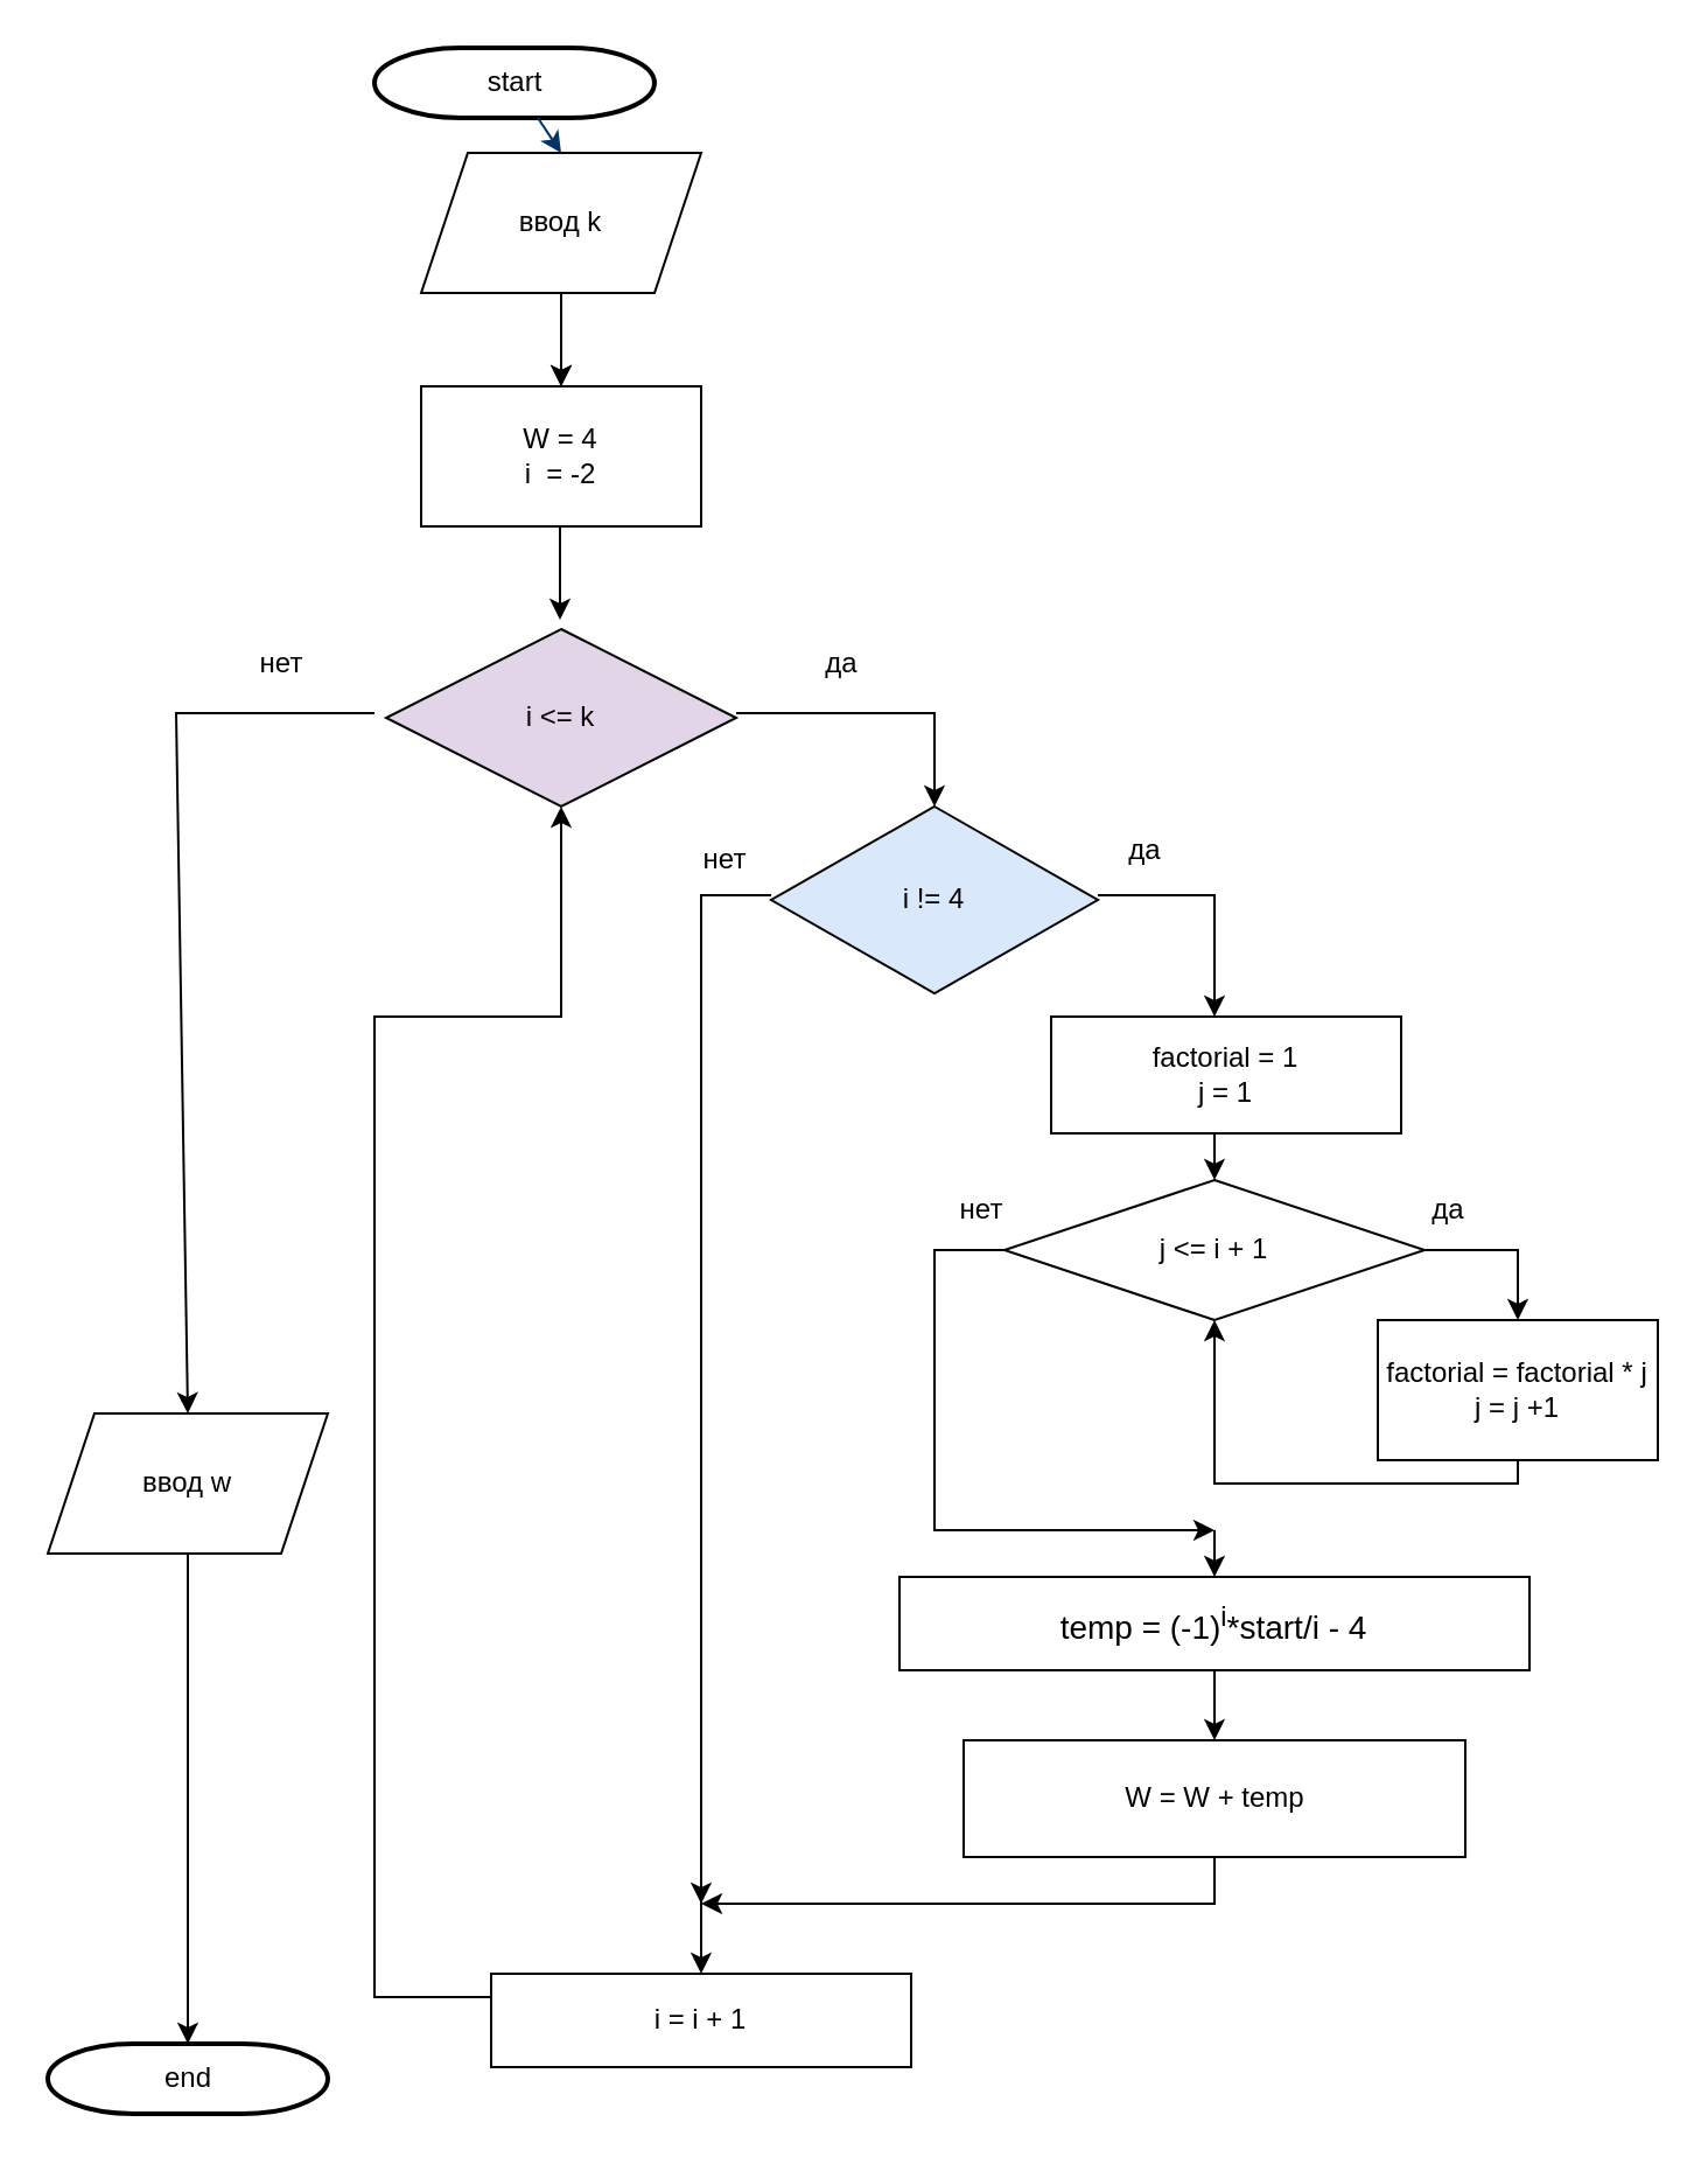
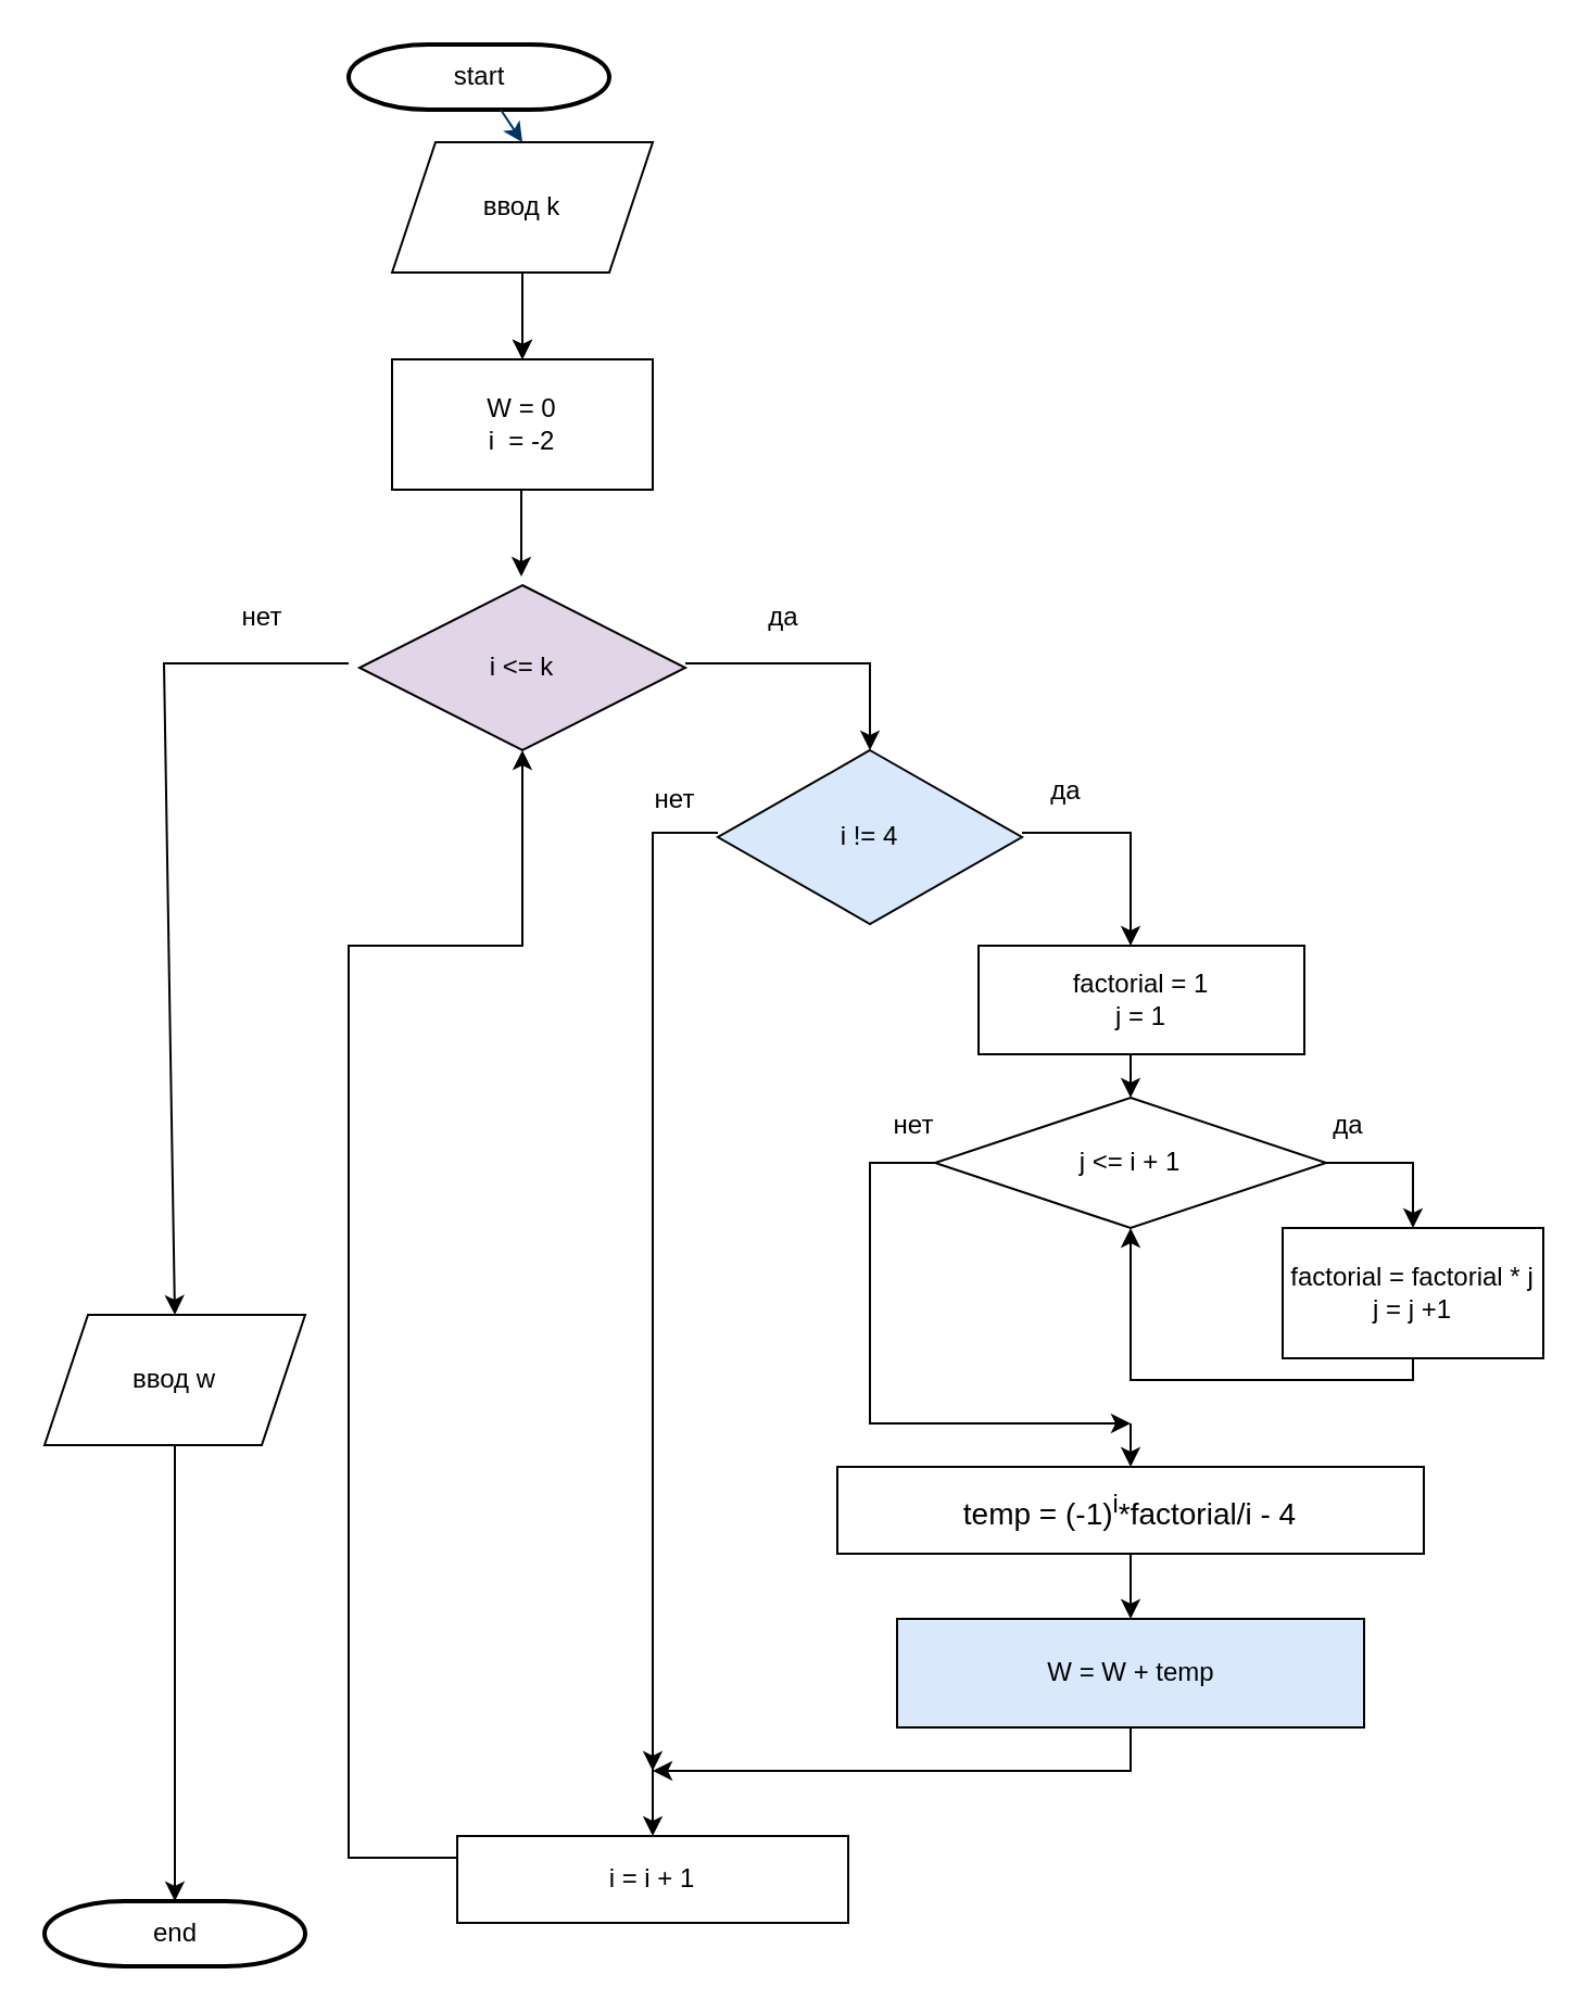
  <mxCell id="0" />
  <mxCell id="1" parent="0" />
  <mxCell id="2" value="start" style="shape=mxgraph.flowchart.terminator;strokeWidth=2;gradientColor=none;gradientDirection=north;fontStyle=0;html=1;" parent="1" vertex="1"><mxGeometry x="160" y="20" width="120" height="30" as="geometry" /></mxCell>
  <mxCell id="3" style="fontStyle=1;strokeColor=#003366;strokeWidth=1;html=1;" parent="1" source="2" edge="1"><mxGeometry relative="1" as="geometry"><mxPoint x="240" y="65" as="targetPoint" /></mxGeometry></mxCell>
  <mxCell id="4" value="end" style="shape=mxgraph.flowchart.terminator;strokeWidth=2;gradientColor=none;gradientDirection=north;fontStyle=0;html=1;" parent="1" vertex="1"><mxGeometry x="20" y="875" width="120" height="30" as="geometry" /></mxCell>
  <mxCell id="5" value="" style="edgeStyle=orthogonalEdgeStyle;rounded=0;orthogonalLoop=1;jettySize=auto;html=1;dashed=1;" parent="1" source="6" target="8" edge="1"><mxGeometry relative="1" as="geometry" /></mxCell>
  <mxCell id="6" value="ввод k" style="shape=parallelogram;perimeter=parallelogramPerimeter;whiteSpace=wrap;html=1;fixedSize=1;" parent="1" vertex="1"><mxGeometry x="180" y="65" width="120" height="60" as="geometry" /></mxCell>
  <mxCell id="7" value="" style="endArrow=classic;html=1;rounded=0;" parent="1" edge="1"><mxGeometry width="50" height="50" relative="1" as="geometry"><mxPoint x="240" y="125" as="sourcePoint" /><mxPoint x="240" y="165" as="targetPoint" /></mxGeometry></mxCell>
- <mxCell id="8" value="W = 4&lt;div&gt;i&amp;nbsp; = -2&lt;/div&gt;" style="rounded=0;whiteSpace=wrap;html=1;" parent="1" vertex="1"><mxGeometry x="180" y="165" width="120" height="60" as="geometry" /></mxCell>
+ <mxCell id="8" value="W = 0&lt;div&gt;i&amp;nbsp; = -2&lt;/div&gt;" style="rounded=0;whiteSpace=wrap;html=1;" parent="1" vertex="1"><mxGeometry x="180" y="165" width="120" height="60" as="geometry" /></mxCell>
  <mxCell id="9" value="" style="endArrow=classic;html=1;rounded=0;" parent="1" edge="1"><mxGeometry width="50" height="50" relative="1" as="geometry"><mxPoint x="239.5" y="225" as="sourcePoint" /><mxPoint x="239.5" y="265" as="targetPoint" /></mxGeometry></mxCell>
  <mxCell id="10" value="i &amp;lt;= k" style="rhombus;whiteSpace=wrap;html=1;fillColor=#e1d5e7;" parent="1" vertex="1"><mxGeometry x="165" y="269" width="150" height="76" as="geometry" /></mxCell>
  <mxCell id="11" value="" style="endArrow=classic;html=1;rounded=0;" parent="1" edge="1"><mxGeometry width="50" height="50" relative="1" as="geometry"><mxPoint x="315" y="305" as="sourcePoint" /><mxPoint x="400" y="345" as="targetPoint" /><Array as="points"><mxPoint x="400" y="305" /></Array></mxGeometry></mxCell>
  <mxCell id="12" value="" style="endArrow=classic;html=1;rounded=0;" parent="1" edge="1"><mxGeometry width="50" height="50" relative="1" as="geometry"><mxPoint x="160" y="305" as="sourcePoint" /><mxPoint x="80" y="605" as="targetPoint" /><Array as="points"><mxPoint x="75" y="305" /></Array></mxGeometry></mxCell>
  <mxCell id="13" value="ввод w" style="shape=parallelogram;perimeter=parallelogramPerimeter;whiteSpace=wrap;html=1;fixedSize=1;" parent="1" vertex="1"><mxGeometry x="20" y="605" width="120" height="60" as="geometry" /></mxCell>
  <mxCell id="14" value="" style="endArrow=classic;html=1;rounded=0;" parent="1" edge="1"><mxGeometry width="50" height="50" relative="1" as="geometry"><mxPoint x="80" y="665" as="sourcePoint" /><mxPoint x="80" y="875" as="targetPoint" /><Array as="points" /></mxGeometry></mxCell>
  <mxCell id="15" value="нет" style="text;html=1;align=center;verticalAlign=middle;resizable=0;points=[];autosize=1;strokeColor=none;fillColor=none;" parent="1" vertex="1"><mxGeometry x="100" y="269" width="40" height="30" as="geometry" /></mxCell>
  <mxCell id="16" value="да" style="text;html=1;align=center;verticalAlign=middle;resizable=0;points=[];autosize=1;strokeColor=none;fillColor=none;" parent="1" vertex="1"><mxGeometry x="340" y="269" width="40" height="30" as="geometry" /></mxCell>
  <mxCell id="17" value="i != 4" style="rhombus;whiteSpace=wrap;html=1;fillColor=#dae8fc;" parent="1" vertex="1"><mxGeometry x="330" y="345" width="140" height="80" as="geometry" /></mxCell>
  <mxCell id="18" value="нет" style="text;html=1;align=center;verticalAlign=middle;resizable=0;points=[];autosize=1;strokeColor=none;fillColor=none;" parent="1" vertex="1"><mxGeometry x="290" y="353" width="40" height="30" as="geometry" /></mxCell>
  <mxCell id="19" value="" style="endArrow=classic;html=1;rounded=0;" parent="1" edge="1"><mxGeometry width="50" height="50" relative="1" as="geometry"><mxPoint x="470" y="383" as="sourcePoint" /><mxPoint x="520" y="435" as="targetPoint" /><Array as="points"><mxPoint x="520" y="383" /></Array></mxGeometry></mxCell>
  <mxCell id="20" value="да" style="text;html=1;align=center;verticalAlign=middle;resizable=0;points=[];autosize=1;strokeColor=none;fillColor=none;" parent="1" vertex="1"><mxGeometry x="470" y="349" width="40" height="30" as="geometry" /></mxCell>
  <mxCell id="21" value="factorial = 1&lt;div&gt;j = 1&lt;/div&gt;" style="rounded=0;whiteSpace=wrap;html=1;" parent="1" vertex="1"><mxGeometry x="450" y="435" width="150" height="50" as="geometry" /></mxCell>
  <mxCell id="22" value="" style="endArrow=classic;html=1;rounded=0;" parent="1" edge="1"><mxGeometry width="50" height="50" relative="1" as="geometry"><mxPoint x="520" y="485" as="sourcePoint" /><mxPoint x="520" y="505" as="targetPoint" /></mxGeometry></mxCell>
  <mxCell id="23" value="j &amp;lt;= i + 1" style="rhombus;whiteSpace=wrap;html=1;" parent="1" vertex="1"><mxGeometry x="430" y="505" width="180" height="60" as="geometry" /></mxCell>
  <mxCell id="24" value="" style="endArrow=classic;html=1;rounded=0;" parent="1" edge="1"><mxGeometry width="50" height="50" relative="1" as="geometry"><mxPoint x="610" y="535" as="sourcePoint" /><mxPoint x="650" y="565" as="targetPoint" /><Array as="points"><mxPoint x="650" y="535" /></Array></mxGeometry></mxCell>
  <mxCell id="25" value="factorial = factorial * j&lt;div&gt;j = j +1&lt;/div&gt;" style="rounded=0;whiteSpace=wrap;html=1;" parent="1" vertex="1"><mxGeometry x="590" y="565" width="120" height="60" as="geometry" /></mxCell>
  <mxCell id="26" value="да" style="text;html=1;align=center;verticalAlign=middle;resizable=0;points=[];autosize=1;strokeColor=none;fillColor=none;" parent="1" vertex="1"><mxGeometry x="600" y="503" width="40" height="30" as="geometry" /></mxCell>
  <mxCell id="27" value="нет" style="text;html=1;align=center;verticalAlign=middle;resizable=0;points=[];autosize=1;strokeColor=none;fillColor=none;" parent="1" vertex="1"><mxGeometry x="400" y="503" width="40" height="30" as="geometry" /></mxCell>
  <mxCell id="28" value="" style="endArrow=classic;html=1;rounded=0;exitX=0;exitY=0.5;exitDx=0;exitDy=0;" parent="1" source="23" edge="1"><mxGeometry width="50" height="50" relative="1" as="geometry"><mxPoint x="480" y="655" as="sourcePoint" /><mxPoint x="520" y="655" as="targetPoint" /><Array as="points"><mxPoint x="400" y="535" /><mxPoint x="400" y="655" /></Array></mxGeometry></mxCell>
  <mxCell id="29" value="" style="endArrow=classic;html=1;rounded=0;" parent="1" edge="1"><mxGeometry width="50" height="50" relative="1" as="geometry"><mxPoint x="520" y="655" as="sourcePoint" /><mxPoint x="520" y="675" as="targetPoint" /></mxGeometry></mxCell>
  <mxCell id="30" value="" style="endArrow=classic;html=1;rounded=0;" parent="1" edge="1"><mxGeometry width="50" height="50" relative="1" as="geometry"><mxPoint x="330" y="383" as="sourcePoint" /><mxPoint x="300" y="815" as="targetPoint" /><Array as="points"><mxPoint x="300" y="383" /></Array></mxGeometry></mxCell>
- <mxCell id="31" value="&lt;font style=&quot;font-size: 14px;&quot;&gt;temp = (-1)&lt;sup&gt;i&lt;/sup&gt;*start/i - 4&lt;/font&gt;" style="rounded=0;whiteSpace=wrap;html=1;" parent="1" vertex="1"><mxGeometry x="385" y="675" width="270" height="40" as="geometry" /></mxCell>
+ <mxCell id="31" value="&lt;font style=&quot;font-size: 14px;&quot;&gt;temp = (-1)&lt;sup&gt;i&lt;/sup&gt;*factorial/i - 4&lt;/font&gt;" style="rounded=0;whiteSpace=wrap;html=1;" parent="1" vertex="1"><mxGeometry x="385" y="675" width="270" height="40" as="geometry" /></mxCell>
  <mxCell id="32" value="" style="endArrow=classic;html=1;rounded=0;exitX=0.5;exitY=1;exitDx=0;exitDy=0;" parent="1" source="31" edge="1"><mxGeometry width="50" height="50" relative="1" as="geometry"><mxPoint x="480" y="835" as="sourcePoint" /><mxPoint x="520" y="745" as="targetPoint" /></mxGeometry></mxCell>
- <mxCell id="33" value="W = W + temp" style="rounded=0;whiteSpace=wrap;html=1;" parent="1" vertex="1"><mxGeometry x="412.5" y="745" width="215" height="50" as="geometry" /></mxCell>
+ <mxCell id="33" value="W = W + temp" style="rounded=0;whiteSpace=wrap;html=1;fillColor=#dae8fc;" parent="1" vertex="1"><mxGeometry x="412.5" y="745" width="215" height="50" as="geometry" /></mxCell>
  <mxCell id="34" value="" style="endArrow=classic;html=1;rounded=0;exitX=0.5;exitY=1;exitDx=0;exitDy=0;" parent="1" source="33" edge="1"><mxGeometry width="50" height="50" relative="1" as="geometry"><mxPoint x="480" y="935" as="sourcePoint" /><mxPoint x="300" y="815" as="targetPoint" /><Array as="points"><mxPoint x="520" y="815" /></Array></mxGeometry></mxCell>
  <mxCell id="35" value="" style="endArrow=classic;html=1;rounded=0;" parent="1" edge="1"><mxGeometry width="50" height="50" relative="1" as="geometry"><mxPoint x="300" y="812" as="sourcePoint" /><mxPoint x="300" y="845" as="targetPoint" /></mxGeometry></mxCell>
  <mxCell id="36" value="i = i + 1" style="rounded=0;whiteSpace=wrap;html=1;" parent="1" vertex="1"><mxGeometry x="210" y="845" width="180" height="40" as="geometry" /></mxCell>
  <mxCell id="37" value="" style="endArrow=classic;html=1;rounded=0;exitX=0;exitY=0.25;exitDx=0;exitDy=0;" parent="1" source="36" edge="1"><mxGeometry width="50" height="50" relative="1" as="geometry"><mxPoint x="190" y="395" as="sourcePoint" /><mxPoint x="240" y="345" as="targetPoint" /><Array as="points"><mxPoint x="160" y="855" /><mxPoint x="160" y="435" /><mxPoint x="240" y="435" /></Array></mxGeometry></mxCell>
  <mxCell id="38" value="" style="endArrow=classic;html=1;rounded=0;entryX=0.5;entryY=1;entryDx=0;entryDy=0;" edge="1" parent="1" target="23"><mxGeometry width="50" height="50" relative="1" as="geometry"><mxPoint x="650" y="625" as="sourcePoint" /><mxPoint x="710" y="605" as="targetPoint" /><Array as="points"><mxPoint x="650" y="635" /><mxPoint x="520" y="635" /></Array></mxGeometry></mxCell>
